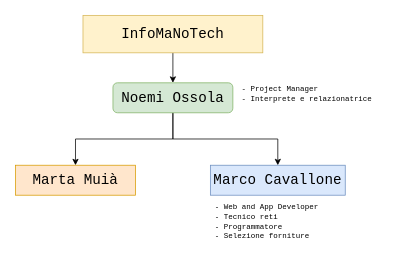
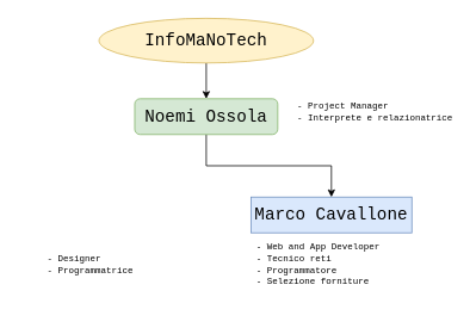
  <mxCell id="0" />
  <mxCell id="1" parent="0" />
  <mxCell id="2" style="edgeStyle=orthogonalEdgeStyle;rounded=0;orthogonalLoop=1;jettySize=auto;html=1;entryX=0.5;entryY=0;entryDx=0;entryDy=0;fontSize=19;" edge="1" parent="1" source="3" target="6"><mxGeometry relative="1" as="geometry" /></mxCell>
- <mxCell id="3" value="&lt;div align=&quot;center&quot;&gt;&lt;font face=&quot;Courier New&quot;&gt;InfoMaNoTech&lt;/font&gt;&lt;/div&gt;" style="rounded=0;whiteSpace=wrap;html=1;align=center;fontSize=19;fillColor=#fff2cc;strokeColor=#d6b656;" vertex="1" parent="1"><mxGeometry x="110" y="20" width="240" height="50" as="geometry" /></mxCell>
- <mxCell id="4" value="" style="edgeStyle=orthogonalEdgeStyle;rounded=0;orthogonalLoop=1;jettySize=auto;html=1;fontSize=19;" edge="1" parent="1" source="6" target="7"><mxGeometry relative="1" as="geometry" /></mxCell>
+ <mxCell id="3" value="&lt;div align=&quot;center&quot;&gt;&lt;font face=&quot;Courier New&quot;&gt;InfoMaNoTech&lt;/font&gt;&lt;/div&gt;" style="ellipse;whiteSpace=wrap;html=1;align=center;fontSize=19;fillColor=#fff2cc;strokeColor=#d6b656;" vertex="1" parent="1"><mxGeometry x="110" y="20" width="240" height="50" as="geometry" /></mxCell>
  <mxCell id="5" style="edgeStyle=orthogonalEdgeStyle;rounded=0;orthogonalLoop=1;jettySize=auto;html=1;fontSize=19;entryX=0.5;entryY=0;entryDx=0;entryDy=0;" edge="1" parent="1" source="6" target="8"><mxGeometry relative="1" as="geometry"><mxPoint x="310" y="220" as="targetPoint" /><Array as="points"><mxPoint x="230" y="185" /><mxPoint x="370" y="185" /></Array></mxGeometry></mxCell>
  <mxCell id="6" value="&lt;div align=&quot;center&quot;&gt;&lt;font face=&quot;Courier New&quot;&gt;Noemi Ossola&lt;/font&gt;&lt;br&gt;&lt;/div&gt;" style="whiteSpace=wrap;html=1;fontSize=19;align=center;fillColor=#d5e8d4;strokeColor=#82b366;rounded=1;" vertex="1" parent="1"><mxGeometry x="150" y="110" width="160" height="40" as="geometry" /></mxCell>
- <mxCell id="7" value="&lt;div align=&quot;center&quot;&gt;&lt;p&gt;&lt;font face=&quot;Courier New&quot;&gt;Marta Muià&lt;/font&gt;&lt;/p&gt;&lt;/div&gt;" style="rounded=0;whiteSpace=wrap;html=1;fontSize=19;align=center;fillColor=#ffe6cc;strokeColor=#d79b00;" vertex="1" parent="1"><mxGeometry x="20" y="220" width="160" height="40" as="geometry" /></mxCell>
  <mxCell id="8" value="&lt;div align=&quot;center&quot;&gt;&lt;font face=&quot;Courier New&quot;&gt;Marco Cavallone&lt;/font&gt;&lt;br&gt;&lt;/div&gt;" style="rounded=0;whiteSpace=wrap;html=1;fontSize=19;align=center;fillColor=#dae8fc;strokeColor=#6c8ebf;" vertex="1" parent="1"><mxGeometry x="280" y="220" width="180" height="40" as="geometry" /></mxCell>
- <mxCell id="9" value="&lt;div style=&quot;font-size: 10px&quot; align=&quot;left&quot;&gt;&lt;font style=&quot;font-size: 10px&quot;&gt;&lt;font style=&quot;font-size: 10px&quot; face=&quot;Courier New&quot;&gt;- &lt;/font&gt;&lt;font style=&quot;font-size: 10px&quot;&gt;&lt;font style=&quot;font-size: 10px&quot;&gt;&lt;font style=&quot;font-size: 10px&quot;&gt;&lt;font face=&quot;Courier New&quot;&gt;Project Manager&lt;/font&gt;&lt;font style=&quot;font-size: 10px&quot; face=&quot;Courier New&quot;&gt;&lt;br&gt;&lt;/font&gt;&lt;/font&gt;&lt;/font&gt;&lt;/font&gt;&lt;/font&gt;&lt;/div&gt;&lt;div style=&quot;font-size: 10px&quot; align=&quot;left&quot;&gt;&lt;font style=&quot;font-size: 10px&quot;&gt;&lt;font style=&quot;font-size: 10px&quot; face=&quot;Courier New&quot;&gt;- Interprete e relazionatrice&lt;/font&gt;&lt;br&gt;&lt;/font&gt;&lt;/div&gt;" style="text;html=1;align=left;verticalAlign=middle;resizable=0;points=[];autosize=1;fontSize=19;" vertex="1" parent="1"><mxGeometry x="320" y="100" width="190" height="50" as="geometry" /></mxCell>
+ <mxCell id="9" value="&lt;div style=&quot;font-size: 10px&quot; align=&quot;left&quot;&gt;&lt;font style=&quot;font-size: 10px&quot;&gt;&lt;font style=&quot;font-size: 10px&quot; face=&quot;Courier New&quot;&gt;- &lt;/font&gt;&lt;font style=&quot;font-size: 10px&quot;&gt;&lt;font style=&quot;font-size: 10px&quot;&gt;&lt;font style=&quot;font-size: 10px&quot;&gt;&lt;font face=&quot;Courier New&quot;&gt;Project Manager&lt;/font&gt;&lt;font style=&quot;font-size: 10px&quot; face=&quot;Courier New&quot;&gt;&lt;br&gt;&lt;/font&gt;&lt;/font&gt;&lt;/font&gt;&lt;/font&gt;&lt;/font&gt;&lt;/div&gt;&lt;div style=&quot;font-size: 10px&quot; align=&quot;left&quot;&gt;&lt;font style=&quot;font-size: 10px&quot;&gt;&lt;font style=&quot;font-size: 10px&quot; face=&quot;Courier New&quot;&gt;- Interprete e relazionatrice&lt;/font&gt;&lt;br&gt;&lt;/font&gt;&lt;/div&gt;" style="text;html=1;align=left;verticalAlign=middle;resizable=0;points=[];autosize=1;fontSize=19;" vertex="1" parent="1"><mxGeometry x="330" y="100" width="190" height="50" as="geometry" /></mxCell>
+ <mxCell id="10" value="&lt;div style=&quot;font-size: 10px&quot; align=&quot;left&quot;&gt;&lt;font style=&quot;font-size: 10px&quot; face=&quot;Courier New&quot;&gt;- Designer&lt;/font&gt;&lt;/div&gt;&lt;div style=&quot;font-size: 10px&quot; align=&quot;left&quot;&gt;&lt;font style=&quot;font-size: 10px&quot; face=&quot;Courier New&quot;&gt;- Programmatrice&lt;br&gt;&lt;/font&gt;&lt;/div&gt;" style="text;html=1;align=center;verticalAlign=middle;resizable=0;points=[];autosize=1;fontSize=19;" vertex="1" parent="1"><mxGeometry x="45" y="270" width="110" height="50" as="geometry" /></mxCell>
  <mxCell id="11" value="&lt;div style=&quot;font-size: 10px&quot; align=&quot;left&quot;&gt;&lt;font style=&quot;font-size: 10px&quot; face=&quot;Courier New&quot;&gt;- Web and App Developer&lt;br&gt;&lt;/font&gt;&lt;/div&gt;&lt;div style=&quot;font-size: 10px&quot; align=&quot;left&quot;&gt;&lt;font style=&quot;font-size: 10px&quot; face=&quot;Courier New&quot;&gt;- Tecnico reti&lt;/font&gt;&lt;/div&gt;&lt;div style=&quot;font-size: 10px&quot; align=&quot;left&quot;&gt;&lt;font style=&quot;font-size: 10px&quot; face=&quot;Courier New&quot;&gt;- Programmatore&lt;br&gt;&lt;/font&gt;&lt;/div&gt;&lt;div style=&quot;font-size: 10px&quot; align=&quot;left&quot;&gt;&lt;font style=&quot;font-size: 10px&quot; face=&quot;Courier New&quot;&gt;- Selezione forniture&lt;br&gt;&lt;/font&gt;&lt;/div&gt;" style="text;html=1;align=center;verticalAlign=middle;resizable=0;points=[];autosize=1;fontSize=19;" vertex="1" parent="1"><mxGeometry x="280" y="245" width="150" height="100" as="geometry" /></mxCell>
